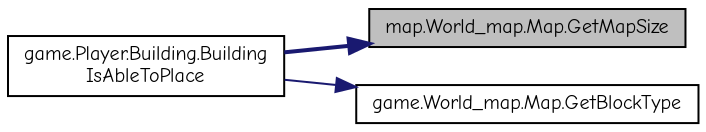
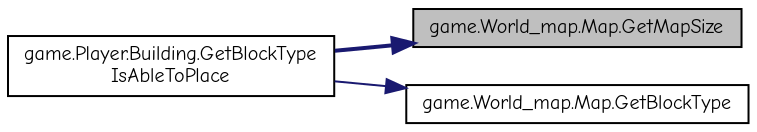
  digraph {
    fontname="Comic Neue"
    rankdir=RL
    node [color=black fillcolor=white fontname="Comic Neue" fontsize=10 shape=record style=filled]
    edge [color=midnightblue dir=back fontname="Comic Neue" fontsize=10 labelfontname=Helvetica labelfontsize=10]
-   n1 [fillcolor=grey75 fontcolor=black height=0.2 label="map.World_map.Map.GetMapSize" width=0.4]
-   n2 [height=0.2 label="game.Player.Building.Building\lIsAbleToPlace" width=0.4]
+   n1 [fillcolor=grey75 fontcolor=black height=0.2 label="game.World_map.Map.GetMapSize" width=0.4]
+   n2 [height=0.2 label="game.Player.Building.GetBlockType\lIsAbleToPlace" width=0.4]
    n3 [height=0.2 label="game.World_map.Map.GetBlockType" width=0.4]
    n1 -> n2 [style=bold]
    n3 -> n2 [style=solid]
  }
